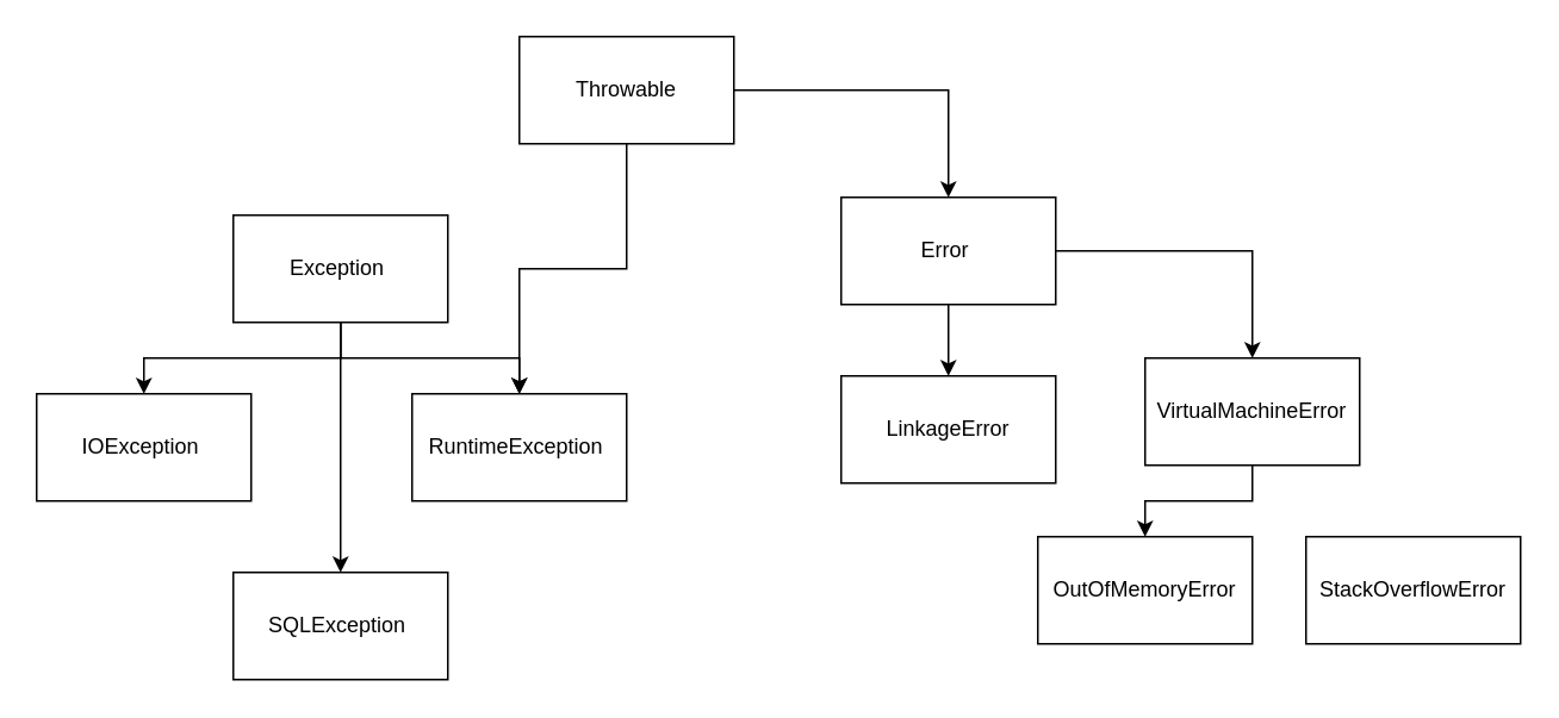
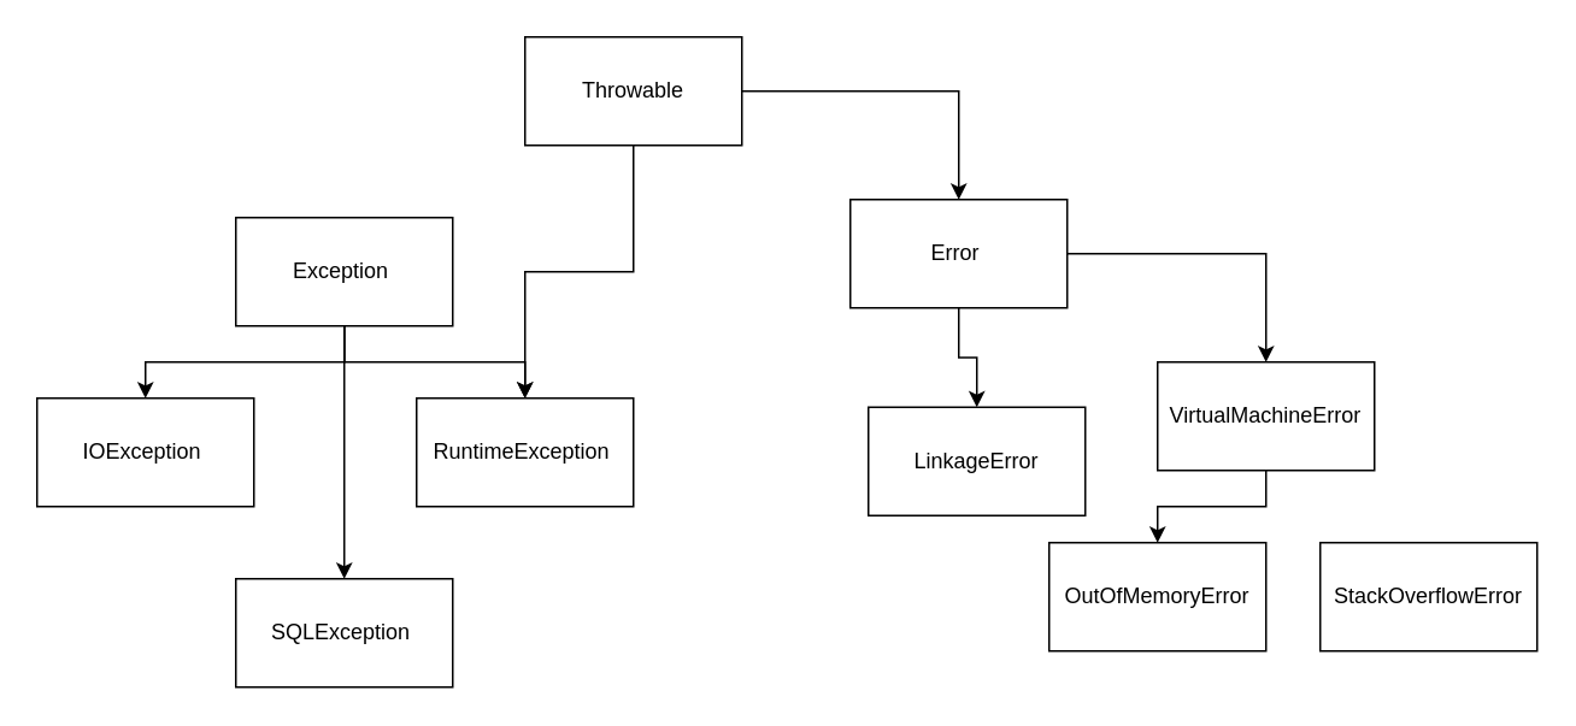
  <mxCell id="0" />
  <mxCell id="1" parent="0" />
  <mxCell id="2" style="edgeStyle=orthogonalEdgeStyle;rounded=0;orthogonalLoop=1;jettySize=auto;html=1;" parent="1" source="5" target="12" edge="1"><mxGeometry relative="1" as="geometry" /></mxCell>
  <mxCell id="3" style="edgeStyle=orthogonalEdgeStyle;rounded=0;orthogonalLoop=1;jettySize=auto;html=1;" parent="1" source="5" target="13" edge="1"><mxGeometry relative="1" as="geometry" /></mxCell>
  <mxCell id="4" style="edgeStyle=orthogonalEdgeStyle;rounded=0;orthogonalLoop=1;jettySize=auto;html=1;" parent="1" source="5" target="14" edge="1"><mxGeometry relative="1" as="geometry" /></mxCell>
  <mxCell id="5" value="Exception&amp;nbsp;" style="rounded=0;whiteSpace=wrap;html=1;" parent="1" vertex="1"><mxGeometry x="130" y="120" width="120" height="60" as="geometry" /></mxCell>
  <mxCell id="6" style="edgeStyle=orthogonalEdgeStyle;rounded=0;orthogonalLoop=1;jettySize=auto;html=1;" parent="1" source="8" target="17" edge="1"><mxGeometry relative="1" as="geometry" /></mxCell>
  <mxCell id="7" style="edgeStyle=orthogonalEdgeStyle;rounded=0;orthogonalLoop=1;jettySize=auto;html=1;" parent="1" source="8" target="19" edge="1"><mxGeometry relative="1" as="geometry" /></mxCell>
  <mxCell id="8" value="Error&amp;nbsp;" style="rounded=0;whiteSpace=wrap;html=1;" parent="1" vertex="1"><mxGeometry x="470" y="110" width="120" height="60" as="geometry" /></mxCell>
  <mxCell id="9" style="edgeStyle=orthogonalEdgeStyle;rounded=0;orthogonalLoop=1;jettySize=auto;html=1;" parent="1" source="11" target="13" edge="1"><mxGeometry relative="1" as="geometry" /></mxCell>
  <mxCell id="10" style="edgeStyle=orthogonalEdgeStyle;rounded=0;orthogonalLoop=1;jettySize=auto;html=1;" parent="1" source="11" target="8" edge="1"><mxGeometry relative="1" as="geometry" /></mxCell>
  <mxCell id="11" value="Throwable" style="rounded=0;whiteSpace=wrap;html=1;" parent="1" vertex="1"><mxGeometry x="290" y="20" width="120" height="60" as="geometry" /></mxCell>
  <mxCell id="12" value="IOException&amp;nbsp;" style="rounded=0;whiteSpace=wrap;html=1;" parent="1" vertex="1"><mxGeometry x="20" y="220" width="120" height="60" as="geometry" /></mxCell>
  <mxCell id="13" value="RuntimeException&amp;nbsp;" style="rounded=0;whiteSpace=wrap;html=1;" parent="1" vertex="1"><mxGeometry x="230" y="220" width="120" height="60" as="geometry" /></mxCell>
  <mxCell id="14" value="SQLException&amp;nbsp;" style="rounded=0;whiteSpace=wrap;html=1;" parent="1" vertex="1"><mxGeometry x="130" y="320" width="120" height="60" as="geometry" /></mxCell>
  <mxCell id="15" value="StackOverflowError" style="rounded=0;whiteSpace=wrap;html=1;" parent="1" vertex="1"><mxGeometry x="730" y="300" width="120" height="60" as="geometry" /></mxCell>
  <mxCell id="16" style="edgeStyle=orthogonalEdgeStyle;rounded=0;orthogonalLoop=1;jettySize=auto;html=1;" parent="1" source="17" target="18" edge="1"><mxGeometry relative="1" as="geometry" /></mxCell>
  <mxCell id="17" value="VirtualMachineError" style="rounded=0;whiteSpace=wrap;html=1;" parent="1" vertex="1"><mxGeometry x="640" y="200" width="120" height="60" as="geometry" /></mxCell>
  <mxCell id="18" value="OutOfMemoryError" style="rounded=0;whiteSpace=wrap;html=1;" parent="1" vertex="1"><mxGeometry x="580" y="300" width="120" height="60" as="geometry" /></mxCell>
- <mxCell id="19" value="LinkageError" style="rounded=0;whiteSpace=wrap;html=1;" parent="1" vertex="1"><mxGeometry x="470" y="210" width="120" height="60" as="geometry" /></mxCell>
+ <mxCell id="19" value="LinkageError" style="rounded=0;whiteSpace=wrap;html=1;" parent="1" vertex="1"><mxGeometry x="480" y="225" width="120" height="60" as="geometry" /></mxCell>
